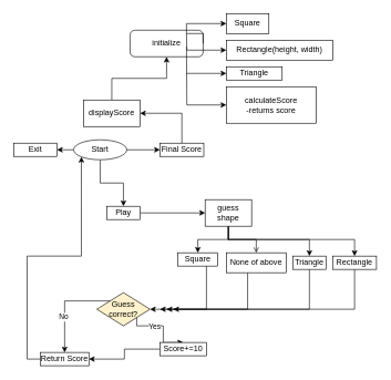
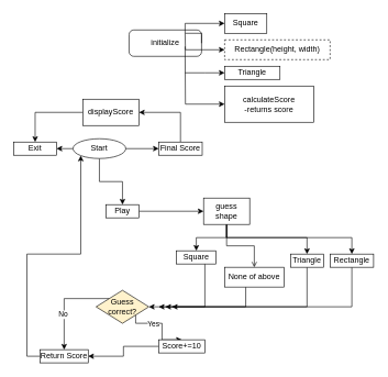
  <mxCell id="0" />
  <mxCell id="1" parent="0" />
  <mxCell id="2" value="initialize" style="rounded=1;whiteSpace=wrap;html=1;fontSize=12;glass=0;strokeWidth=1;shadow=0;arcSize=18;" parent="1" vertex="1"><mxGeometry x="195" y="45" width="110" height="40" as="geometry" /></mxCell>
  <mxCell id="3" style="edgeStyle=orthogonalEdgeStyle;rounded=0;orthogonalLoop=1;jettySize=auto;html=1;endArrow=none;endFill=0;entryX=1;entryY=0.5;entryDx=0;entryDy=0;startArrow=classic;startFill=1;" edge="1" parent="1" source="4" target="2"><mxGeometry relative="1" as="geometry"><mxPoint x="280" y="130" as="targetPoint" /><Array as="points"><mxPoint x="280" y="35" /><mxPoint x="280" y="50" /></Array></mxGeometry></mxCell>
  <mxCell id="4" value="Square" style="rounded=0;whiteSpace=wrap;html=1;" vertex="1" parent="1"><mxGeometry x="340" y="20" width="64" height="30" as="geometry" /></mxCell>
  <mxCell id="5" style="edgeStyle=orthogonalEdgeStyle;rounded=0;orthogonalLoop=1;jettySize=auto;html=1;startArrow=classic;startFill=1;endArrow=none;endFill=0;" edge="1" parent="1" source="6"><mxGeometry relative="1" as="geometry"><mxPoint x="280" y="110" as="targetPoint" /></mxGeometry></mxCell>
  <mxCell id="6" value="Triangle" style="rounded=0;whiteSpace=wrap;html=1;" vertex="1" parent="1"><mxGeometry x="340" y="100" width="84" height="20" as="geometry" /></mxCell>
  <mxCell id="7" style="edgeStyle=orthogonalEdgeStyle;rounded=0;orthogonalLoop=1;jettySize=auto;html=1;endArrow=none;endFill=0;startArrow=classic;startFill=1;" edge="1" parent="1" source="8"><mxGeometry relative="1" as="geometry"><mxPoint x="280" y="50" as="targetPoint" /></mxGeometry></mxCell>
- <mxCell id="8" value="Rectangle(height, width)" style="rounded=0;whiteSpace=wrap;html=1;" vertex="1" parent="1"><mxGeometry x="340" y="60" width="160" height="30" as="geometry" /></mxCell>
+ <mxCell id="8" value="Rectangle(height, width)" style="rounded=0;whiteSpace=wrap;html=1;dashed=1;" vertex="1" parent="1"><mxGeometry x="340" y="60" width="160" height="30" as="geometry" /></mxCell>
  <mxCell id="9" style="edgeStyle=orthogonalEdgeStyle;rounded=0;orthogonalLoop=1;jettySize=auto;html=1;exitX=0;exitY=0.5;exitDx=0;exitDy=0;endArrow=none;endFill=0;startArrow=classic;startFill=1;" edge="1" parent="1" source="10"><mxGeometry relative="1" as="geometry"><mxPoint x="280" y="70" as="targetPoint" /></mxGeometry></mxCell>
  <mxCell id="10" value="calculateScore&lt;br&gt;-returns score" style="rounded=0;whiteSpace=wrap;html=1;" vertex="1" parent="1"><mxGeometry x="340" y="130" width="135" height="55" as="geometry" /></mxCell>
  <mxCell id="11" value="" style="edgeStyle=orthogonalEdgeStyle;rounded=0;orthogonalLoop=1;jettySize=auto;html=1;startArrow=none;startFill=0;endArrow=classic;endFill=1;" edge="1" parent="1" source="13" target="16"><mxGeometry relative="1" as="geometry" /></mxCell>
  <mxCell id="12" value="" style="edgeStyle=orthogonalEdgeStyle;rounded=0;orthogonalLoop=1;jettySize=auto;html=1;startArrow=none;startFill=0;endArrow=classic;endFill=1;" edge="1" parent="1" source="13" target="14"><mxGeometry relative="1" as="geometry"><Array as="points"><mxPoint x="55" y="225" /></Array></mxGeometry></mxCell>
  <mxCell id="13" value="Start" style="ellipse;whiteSpace=wrap;html=1;" vertex="1" parent="1"><mxGeometry x="110" y="210" width="80" height="30" as="geometry" /></mxCell>
  <mxCell id="14" value="Exit" style="rounded=0;whiteSpace=wrap;html=1;" vertex="1" parent="1"><mxGeometry x="20" y="215" width="65" height="20" as="geometry" /></mxCell>
  <mxCell id="15" style="edgeStyle=orthogonalEdgeStyle;rounded=0;orthogonalLoop=1;jettySize=auto;html=1;startArrow=none;startFill=0;endArrow=classic;endFill=1;" edge="1" parent="1" source="16" target="24"><mxGeometry relative="1" as="geometry" /></mxCell>
  <mxCell id="16" value="Play" style="rounded=0;whiteSpace=wrap;html=1;" vertex="1" parent="1"><mxGeometry x="160" y="310" width="50" height="20" as="geometry" /></mxCell>
  <mxCell id="17" value="" style="edgeStyle=orthogonalEdgeStyle;rounded=0;orthogonalLoop=1;jettySize=auto;html=1;startArrow=none;startFill=0;endArrow=classic;endFill=1;" edge="1" parent="1" source="18" target="26"><mxGeometry relative="1" as="geometry"><Array as="points"><mxPoint x="273" y="170" /></Array></mxGeometry></mxCell>
  <mxCell id="18" value="Final Score" style="rounded=0;whiteSpace=wrap;html=1;" vertex="1" parent="1"><mxGeometry x="240" y="215" width="66" height="20" as="geometry" /></mxCell>
  <mxCell id="19" value="" style="endArrow=classic;html=1;rounded=0;entryX=0;entryY=0.5;entryDx=0;entryDy=0;" edge="1" parent="1" target="18"><mxGeometry width="50" height="50" relative="1" as="geometry"><mxPoint x="190" y="225" as="sourcePoint" /><mxPoint x="240" y="170" as="targetPoint" /></mxGeometry></mxCell>
  <mxCell id="20" style="edgeStyle=orthogonalEdgeStyle;rounded=0;orthogonalLoop=1;jettySize=auto;html=1;startArrow=none;startFill=0;endArrow=open;endFill=1;" edge="1" parent="1" source="24" target="32"><mxGeometry relative="1" as="geometry" /></mxCell>
  <mxCell id="21" style="edgeStyle=orthogonalEdgeStyle;rounded=0;orthogonalLoop=1;jettySize=auto;html=1;startArrow=none;startFill=0;endArrow=classic;endFill=1;" edge="1" parent="1" source="24" target="28"><mxGeometry relative="1" as="geometry" /></mxCell>
  <mxCell id="22" style="edgeStyle=orthogonalEdgeStyle;rounded=0;orthogonalLoop=1;jettySize=auto;html=1;entryX=0.5;entryY=0;entryDx=0;entryDy=0;startArrow=none;startFill=0;endArrow=classic;endFill=1;" edge="1" parent="1" source="24" target="30"><mxGeometry relative="1" as="geometry"><Array as="points"><mxPoint x="343" y="360" /><mxPoint x="465" y="360" /></Array></mxGeometry></mxCell>
  <mxCell id="23" style="edgeStyle=orthogonalEdgeStyle;rounded=0;orthogonalLoop=1;jettySize=auto;html=1;startArrow=none;startFill=0;endArrow=classic;endFill=1;" edge="1" parent="1" source="24" target="43"><mxGeometry relative="1" as="geometry"><Array as="points"><mxPoint x="343" y="360" /><mxPoint x="533" y="360" /></Array></mxGeometry></mxCell>
  <mxCell id="24" value="guess shape" style="rounded=0;whiteSpace=wrap;html=1;" vertex="1" parent="1"><mxGeometry x="308" y="300" width="70" height="40" as="geometry" /></mxCell>
- <mxCell id="25" style="edgeStyle=orthogonalEdgeStyle;rounded=0;orthogonalLoop=1;jettySize=auto;html=1;startArrow=none;startFill=0;endArrow=classic;endFill=1;" edge="1" parent="1" source="26" target="2"><mxGeometry relative="1" as="geometry" /></mxCell>
+ <mxCell id="25" style="edgeStyle=orthogonalEdgeStyle;rounded=0;orthogonalLoop=1;jettySize=auto;html=1;entryX=0.5;entryY=0;entryDx=0;entryDy=0;startArrow=none;startFill=0;endArrow=classic;endFill=1;" edge="1" parent="1" source="26" target="14"><mxGeometry relative="1" as="geometry" /></mxCell>
  <mxCell id="26" value="displayScore" style="rounded=0;whiteSpace=wrap;html=1;" vertex="1" parent="1"><mxGeometry x="125" y="150" width="85" height="40" as="geometry" /></mxCell>
  <mxCell id="27" style="edgeStyle=orthogonalEdgeStyle;rounded=0;orthogonalLoop=1;jettySize=auto;html=1;entryX=1;entryY=0.5;entryDx=0;entryDy=0;startArrow=none;startFill=0;endArrow=classic;endFill=1;" edge="1" parent="1" source="28" target="37"><mxGeometry relative="1" as="geometry"><Array as="points"><mxPoint x="310" y="465" /></Array></mxGeometry></mxCell>
  <mxCell id="28" value="Square" style="rounded=0;whiteSpace=wrap;html=1;" vertex="1" parent="1"><mxGeometry x="267" y="380" width="60" height="20" as="geometry" /></mxCell>
  <mxCell id="29" style="edgeStyle=orthogonalEdgeStyle;rounded=0;orthogonalLoop=1;jettySize=auto;html=1;startArrow=none;startFill=0;endArrow=classic;endFill=1;" edge="1" parent="1" source="30"><mxGeometry relative="1" as="geometry"><mxPoint x="250" y="465" as="targetPoint" /><Array as="points"><mxPoint x="465" y="465" /></Array></mxGeometry></mxCell>
  <mxCell id="30" value="Triangle" style="rounded=0;whiteSpace=wrap;html=1;" vertex="1" parent="1"><mxGeometry x="440" y="385" width="50" height="20" as="geometry" /></mxCell>
  <mxCell id="31" style="edgeStyle=orthogonalEdgeStyle;rounded=0;orthogonalLoop=1;jettySize=auto;html=1;startArrow=none;startFill=0;endArrow=classic;endFill=1;" edge="1" parent="1" source="32"><mxGeometry relative="1" as="geometry"><mxPoint x="240" y="465" as="targetPoint" /><Array as="points"><mxPoint x="372" y="465" /></Array></mxGeometry></mxCell>
- <mxCell id="32" value="None of above" style="rounded=0;whiteSpace=wrap;html=1;" vertex="1" parent="1"><mxGeometry x="340" y="380" width="90" height="30" as="geometry" /></mxCell>
+ <mxCell id="32" value="None of above" style="rounded=0;whiteSpace=wrap;html=1;" vertex="1" parent="1"><mxGeometry x="340" y="405" width="90" height="30" as="geometry" /></mxCell>
  <mxCell id="33" style="edgeStyle=orthogonalEdgeStyle;rounded=0;orthogonalLoop=1;jettySize=auto;html=1;startArrow=none;startFill=0;endArrow=classic;endFill=1;exitX=0;exitY=0;exitDx=0;exitDy=0;" edge="1" parent="1" source="37" target="39"><mxGeometry relative="1" as="geometry"><mxPoint x="170" y="470" as="sourcePoint" /></mxGeometry></mxCell>
  <mxCell id="34" value="No" style="edgeLabel;html=1;align=center;verticalAlign=middle;resizable=0;points=[];" vertex="1" connectable="0" parent="33"><mxGeometry x="0.256" y="-2" relative="1" as="geometry"><mxPoint as="offset" /></mxGeometry></mxCell>
  <mxCell id="35" style="edgeStyle=orthogonalEdgeStyle;rounded=0;orthogonalLoop=1;jettySize=auto;html=1;exitX=1;exitY=1;exitDx=0;exitDy=0;entryX=0.5;entryY=0;entryDx=0;entryDy=0;startArrow=none;startFill=0;endArrow=classic;endFill=1;" edge="1" parent="1" source="37" target="41"><mxGeometry relative="1" as="geometry"><Array as="points"><mxPoint x="205" y="490" /><mxPoint x="245" y="490" /></Array></mxGeometry></mxCell>
  <mxCell id="36" value="Yes" style="edgeLabel;html=1;align=center;verticalAlign=middle;resizable=0;points=[];" vertex="1" connectable="0" parent="35"><mxGeometry x="-0.043" y="-3" relative="1" as="geometry"><mxPoint x="-12" y="-3" as="offset" /></mxGeometry></mxCell>
  <mxCell id="37" value="Guess correct?" style="rhombus;whiteSpace=wrap;html=1;fillColor=#fff2cc;" vertex="1" parent="1"><mxGeometry x="145" y="440" width="80" height="50" as="geometry" /></mxCell>
  <mxCell id="38" style="edgeStyle=orthogonalEdgeStyle;rounded=0;orthogonalLoop=1;jettySize=auto;html=1;exitX=0;exitY=0.5;exitDx=0;exitDy=0;entryX=0;entryY=1;entryDx=0;entryDy=0;startArrow=none;startFill=0;endArrow=classic;endFill=1;" edge="1" parent="1" source="39" target="13"><mxGeometry relative="1" as="geometry" /></mxCell>
  <mxCell id="39" value="Return Score" style="rounded=0;whiteSpace=wrap;html=1;" vertex="1" parent="1"><mxGeometry x="60" y="530" width="73" height="20" as="geometry" /></mxCell>
  <mxCell id="40" style="edgeStyle=orthogonalEdgeStyle;rounded=0;orthogonalLoop=1;jettySize=auto;html=1;entryX=1;entryY=0.5;entryDx=0;entryDy=0;startArrow=none;startFill=0;endArrow=classic;endFill=1;" edge="1" parent="1" source="41" target="39"><mxGeometry relative="1" as="geometry" /></mxCell>
  <mxCell id="41" value="Score+=10" style="rounded=0;whiteSpace=wrap;html=1;" vertex="1" parent="1"><mxGeometry x="240" y="515" width="70" height="20" as="geometry" /></mxCell>
  <mxCell id="42" style="edgeStyle=orthogonalEdgeStyle;rounded=0;orthogonalLoop=1;jettySize=auto;html=1;startArrow=none;startFill=0;endArrow=classic;endFill=1;" edge="1" parent="1" source="43"><mxGeometry relative="1" as="geometry"><mxPoint x="260" y="465" as="targetPoint" /><Array as="points"><mxPoint x="533" y="465" /></Array></mxGeometry></mxCell>
  <mxCell id="43" value="Rectangle" style="rounded=0;whiteSpace=wrap;html=1;" vertex="1" parent="1"><mxGeometry x="500" y="385" width="66" height="20" as="geometry" /></mxCell>
